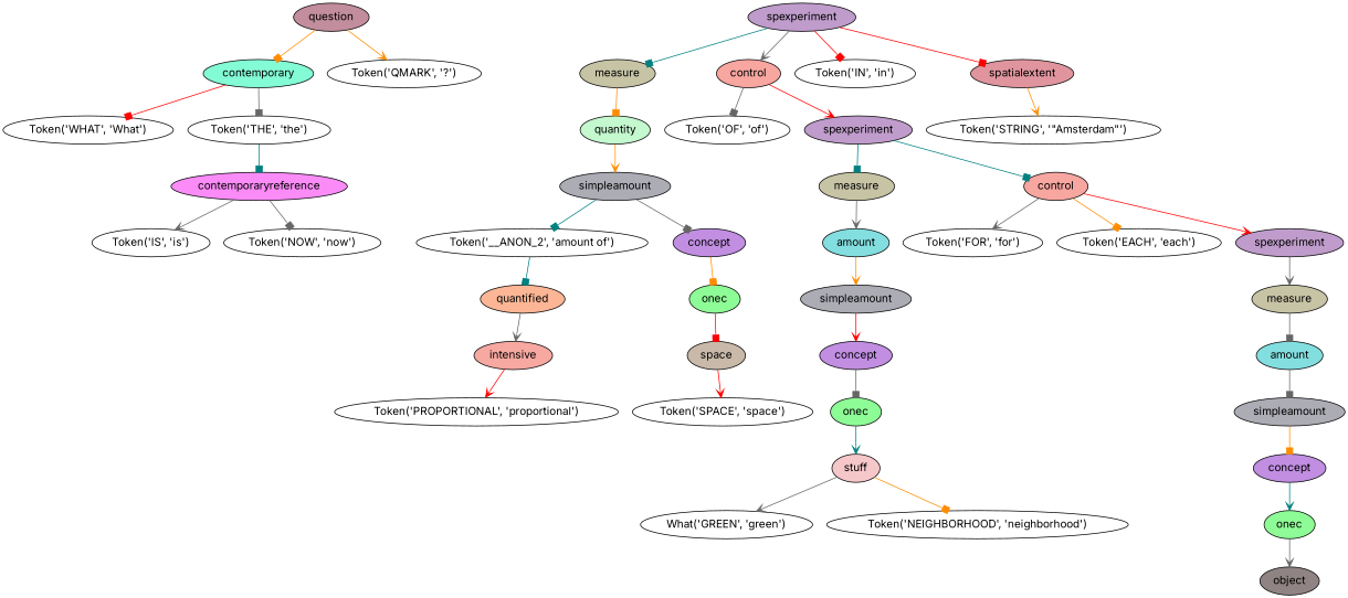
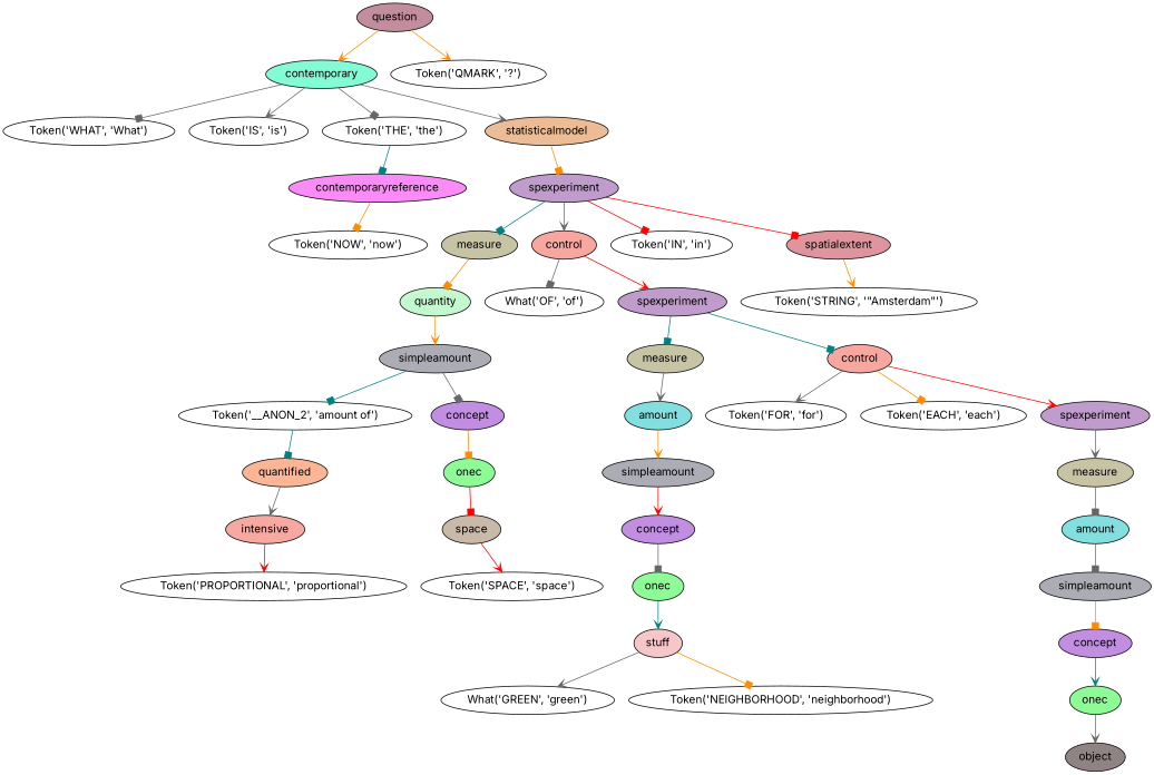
  digraph {
    fontname=Inter
    rankdir=TB
    node [fontname=Inter style=filled]
    edge [arrowhead=box color=gray40 fontname=Inter]
    n1 [label="Token('WHAT', 'What')" style=""]
    n2 [label="Token('IS', 'is')" style=""]
    n3 [label="Token('THE', 'the')" style=""]
    n4 [fillcolor="#fa8bf7" label=contemporaryreference]
    n5 [label="Token('PROPORTIONAL', 'proportional')" style=""]
    n6 [fillcolor="#f6a8a1" label=intensive]
    n7 [fillcolor="#fdb695" label=quantified]
    n8 [label="Token('__ANON_2', 'amount of')" style=""]
    n9 [label="Token('SPACE', 'space')" style=""]
    n10 [fillcolor="#c8b9a9" label=space]
    n11 [fillcolor="#8efc96" label=onec]
    n12 [fillcolor="#c18ee2" label=concept]
    n13 [fillcolor="#acacb5" label=simpleamount]
    n14 [fillcolor="#c4f8ce" label=quantity]
    n15 [fillcolor="#c7c4a5" label=measure]
-   n16 [label="Token('OF', 'of')" style=""]
+   n16 [label="What('OF', 'of')" style=""]
    n17 [label="What('GREEN', 'green')" style=""]
    n18 [fillcolor="#f6c7c9" label=stuff]
    n19 [label="Token('NEIGHBORHOOD', 'neighborhood')" style=""]
    n20 [fillcolor="#8efc96" label=onec]
    n21 [fillcolor="#c18ee2" label=concept]
    n22 [fillcolor="#acacb5" label=simpleamount]
    n23 [fillcolor="#83dee0" label=amount]
    n24 [fillcolor="#c7c4a5" label=measure]
    n25 [label="Token('FOR', 'for')" style=""]
    n26 [label="Token('EACH', 'each')" style=""]
    n27 [fillcolor="#8f8383" label=object]
    n28 [fillcolor="#8efc96" label=onec]
    n29 [fillcolor="#c18ee2" label=concept]
    n30 [fillcolor="#acacb5" label=simpleamount]
    n31 [fillcolor="#83dee0" label=amount]
    n32 [fillcolor="#c7c4a5" label=measure]
    n33 [fillcolor="#bf9ccb" label=spexperiment]
    n34 [fillcolor="#f8a6a0" label=control]
    n35 [fillcolor="#bf9ccb" label=spexperiment]
    n36 [fillcolor="#f8a6a0" label=control]
    n37 [label="Token('IN', 'in')" style=""]
    n38 [label="Token('STRING', '\"Amsterdam\"')" style=""]
    n39 [fillcolor="#e0959e" label=spatialextent]
    n40 [fillcolor="#bf9ccb" label=spexperiment]
    n41 [label="Token('NOW', 'now')" style=""]
+   n42 [fillcolor="#ecbc96" label=statisticalmodel]
    n43 [fillcolor="#83fcd5" label=contemporary]
    n44 [label="Token('QMARK', '?')" style=""]
    n45 [fillcolor="#c28d9d" label=question]
    n3 -> n4 [color=teal]
-   n4 -> n41
+   n4 -> n41 [color=darkorange]
    n6 -> n5 [arrowhead=vee color=red]
    n7 -> n6 [arrowhead=vee]
    n8 -> n7 [color=teal]
    n10 -> n9 [arrowhead=vee color=red]
    n11 -> n10 [color=red]
    n12 -> n11 [color=darkorange]
    n13 -> n8 [color=teal]
    n13 -> n12
    n14 -> n13 [arrowhead=vee color=darkorange]
    n15 -> n14 [color=darkorange]
    n18 -> n17 [arrowhead=vee]
    n18 -> n19 [color=darkorange]
    n20 -> n18 [arrowhead=vee color=teal]
    n21 -> n20
    n22 -> n21 [arrowhead=vee color=red]
    n23 -> n22 [arrowhead=vee color=darkorange]
    n24 -> n23 [arrowhead=vee]
    n28 -> n27 [arrowhead=vee]
    n29 -> n28 [arrowhead=vee color=teal]
    n30 -> n29 [color=darkorange]
    n31 -> n30
    n32 -> n31
    n33 -> n32 [arrowhead=vee]
    n34 -> n25 [arrowhead=vee]
    n34 -> n26 [color=darkorange]
    n34 -> n33 [arrowhead=vee color=red]
    n35 -> n24 [color=teal]
    n35 -> n34 [color=teal]
    n36 -> n16
    n36 -> n35 [arrowhead=vee color=red]
    n39 -> n38 [arrowhead=vee color=darkorange]
    n40 -> n15 [color=teal]
    n40 -> n36 [arrowhead=vee]
    n40 -> n37 [color=red]
    n40 -> n39 [color=red]
-   n43 -> n1 [color=red]
-   n4 -> n2 [arrowhead=vee]
+   n42 -> n40 [color=darkorange]
+   n43 -> n1
+   n43 -> n2 [arrowhead=vee]
    n43 -> n3
-   n45 -> n43 [color=darkorange]
+   n43 -> n42 [arrowhead=vee]
+   n45 -> n43 [arrowhead=vee color=darkorange]
    n45 -> n44 [arrowhead=vee color=darkorange]
  }
